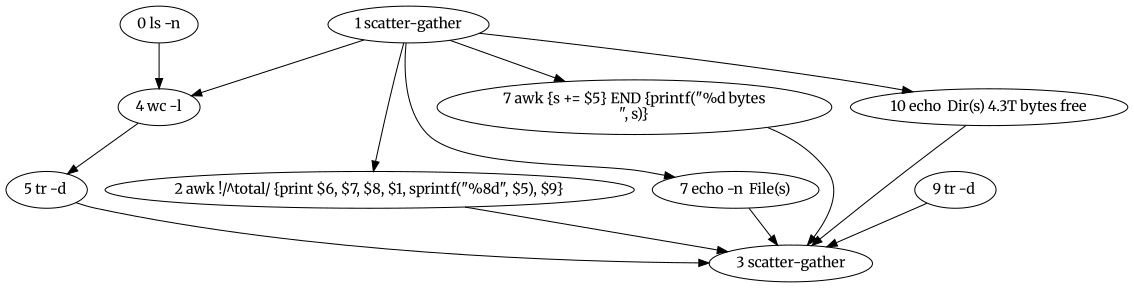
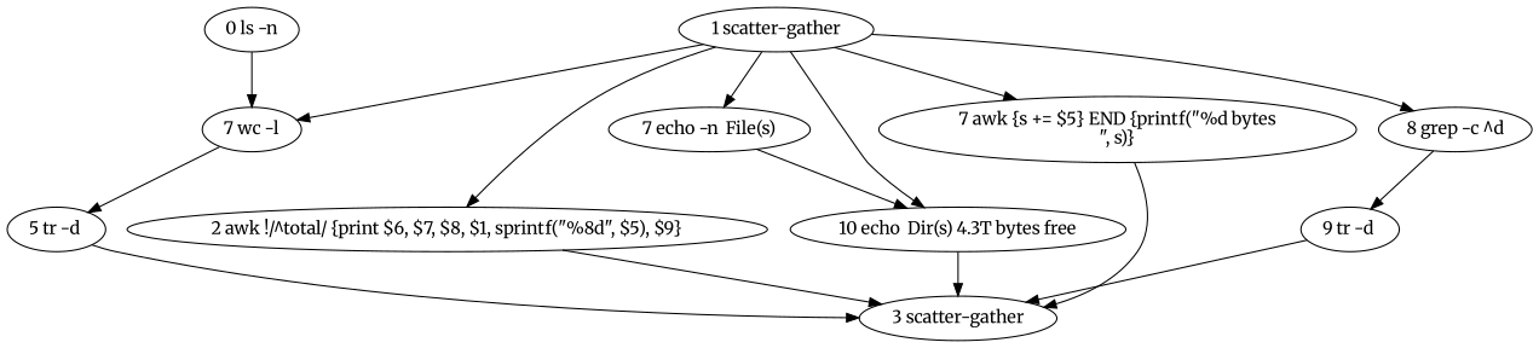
  digraph {
    fontname=Merriweather
    node [fontname=Merriweather]
    edge [fontname=Merriweather]
    n1 [label="0 ls -n"]
-   n2 [label="4 wc -l"]
+   n2 [label="7 wc -l"]
    n3 [label="1 scatter-gather"]
    n4 [label="2 awk !/^total/ {print $6, $7, $8, $1, sprintf(\"%8d\", $5), $9}"]
    n5 [label="7 echo -n  File(s)"]
    n6 [label="7 awk {s += $5} END {printf(\"%d bytes\n\", s)}"]
+   n7 [label="8 grep -c ^d"]
    n8 [label="10 echo  Dir(s) 4.3T bytes free"]
    n9 [label="3 scatter-gather"]
    n10 [label="5 tr -d \n"]
    n11 [label="9 tr -d \n"]
    n1 -> n2
    n2 -> n10
    n3 -> n2
    n3 -> n4
    n3 -> n5
    n3 -> n6
+   n3 -> n7
    n3 -> n8
    n4 -> n9
-   n5 -> n9
+   n5 -> n8
    n6 -> n9
+   n7 -> n11
    n8 -> n9
    n10 -> n9
    n11 -> n9
  }
